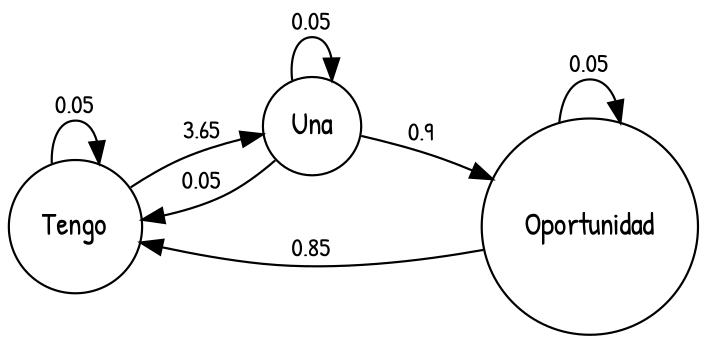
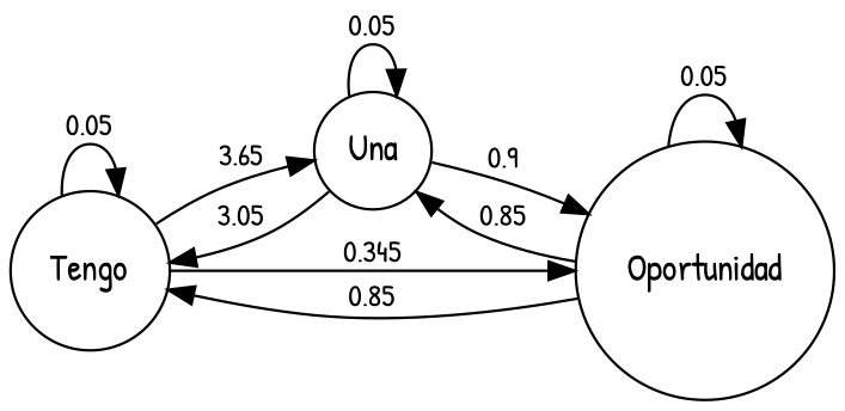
  digraph {
    fontname="Patrick Hand"
    rankdir=LR
    node [fontname="Patrick Hand" shape=circle]
    edge [fontname="Patrick Hand" fontsize=12]
    Tengo
    Una
    Oportunidad
    Tengo -> Tengo [label=0.05]
    Tengo -> Una [label=3.65]
-   Una -> Tengo [label=0.05]
+   Tengo -> Oportunidad [label=0.345]
+   Una -> Tengo [label=3.05]
    Una -> Una [label=0.05]
    Una -> Oportunidad [label=0.9]
    Oportunidad -> Tengo [label=0.85]
+   Oportunidad -> Una [label=0.85]
    Oportunidad -> Oportunidad [label=0.05]
  }
